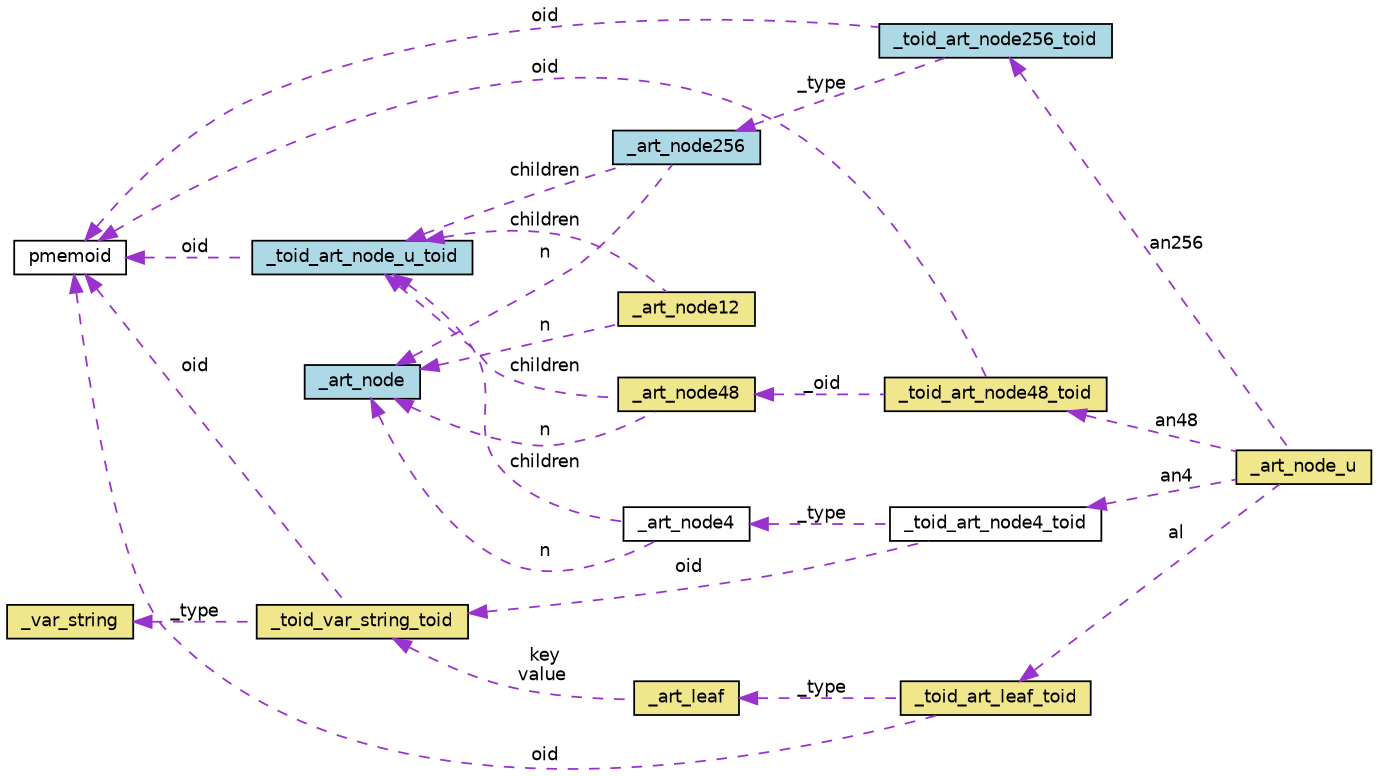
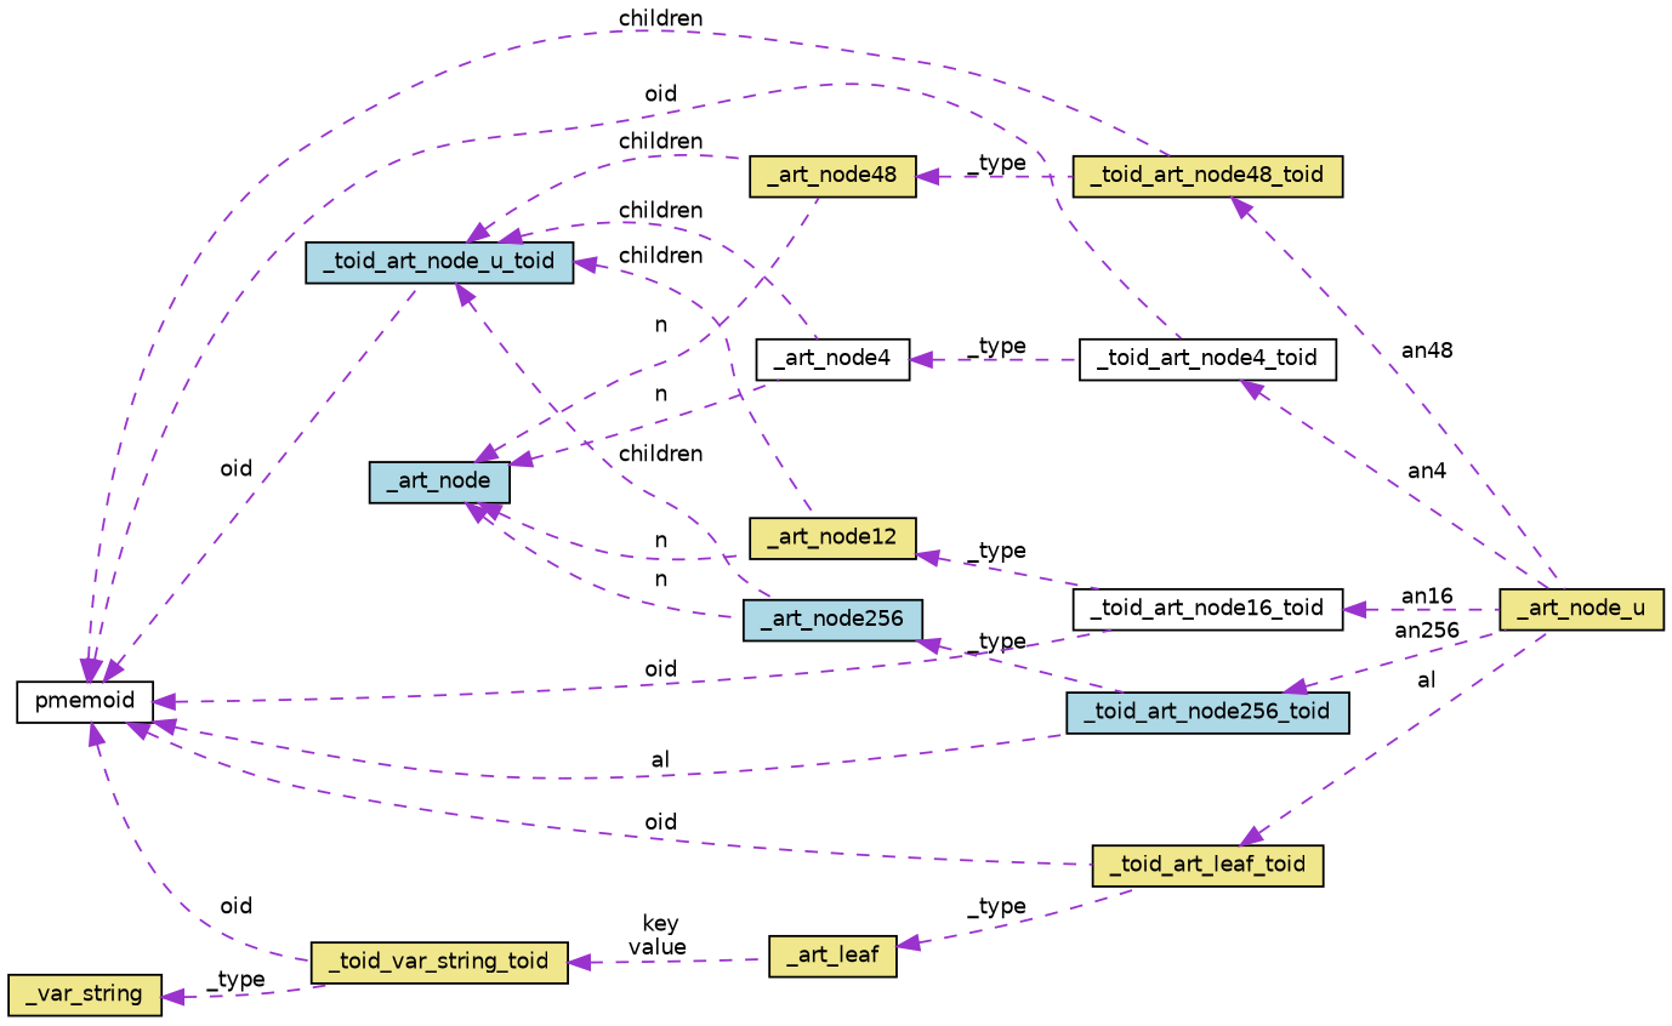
  digraph {
    rankdir=LR
    node [color=black fillcolor=khaki fontname=Helvetica fontsize=10 shape=record style=filled]
    edge [color=darkorchid3 dir=back fontname=Helvetica fontsize=10 labelfontname=Helvetica labelfontsize=10 style=dashed]
    n1 [fillcolor=white fontcolor=black height=0.2 label=_toid_art_node4_toid width=0.4]
    n2 [height=0.2 label=_art_node_u width=0.4]
    n3 [fillcolor=white height=0.2 label=_art_node4 width=0.4]
    n4 [fillcolor=lightblue height=0.2 label=_toid_art_node_u_toid width=0.4]
    n5 [height=0.2 label=_art_node12 width=0.4]
    n6 [fillcolor=lightblue height=0.2 label=_art_node256 width=0.4]
    n7 [height=0.2 label=_art_node48 width=0.4]
+   n8 [fillcolor=white height=0.2 label=_toid_art_node16_toid width=0.4]
    n9 [fillcolor=lightblue height=0.2 label=_toid_art_node256_toid width=0.4]
    n10 [height=0.2 label=_toid_art_node48_toid width=0.4]
    n11 [fillcolor=white height=0.2 label=pmemoid width=0.4]
    n12 [height=0.2 label=_toid_art_leaf_toid width=0.4]
    n13 [height=0.2 label=_toid_var_string_toid width=0.4]
    n14 [height=0.2 label=_art_leaf width=0.4]
    n15 [height=0.2 label=_var_string width=0.4]
    n16 [fillcolor=lightblue height=0.2 label=_art_node width=0.4]
    n1 -> n2 [label=" an4"]
    n3 -> n1 [label=" _type"]
    n4 -> n3 [label=" children"]
    n4 -> n5 [label=" children"]
    n4 -> n6 [label=" children"]
    n4 -> n7 [label=" children"]
+   n5 -> n8 [label=" _type"]
    n6 -> n9 [label=" _type"]
-   n7 -> n10 [label=" _oid"]
+   n7 -> n10 [label=" _type"]
+   n8 -> n2 [label=" an16"]
    n9 -> n2 [label=" an256"]
    n10 -> n2 [label=" an48"]
-   n13 -> n1 [label=" oid"]
+   n11 -> n1 [label=" oid"]
    n11 -> n4 [label=" oid"]
-   n11 -> n9 [label=" oid"]
-   n11 -> n10 [label=" oid"]
+   n11 -> n8 [label=" oid"]
+   n11 -> n9 [label=" al"]
+   n11 -> n10 [label=" children"]
    n11 -> n12 [label=" oid"]
    n11 -> n13 [label=" oid"]
    n12 -> n2 [label=" al"]
    n13 -> n14 [label=" key\nvalue"]
    n14 -> n12 [label=" _type"]
    n15 -> n13 [label=" _type"]
    n16 -> n3 [label=" n"]
    n16 -> n5 [label=" n"]
    n16 -> n6 [label=" n"]
    n16 -> n7 [label=" n"]
  }
